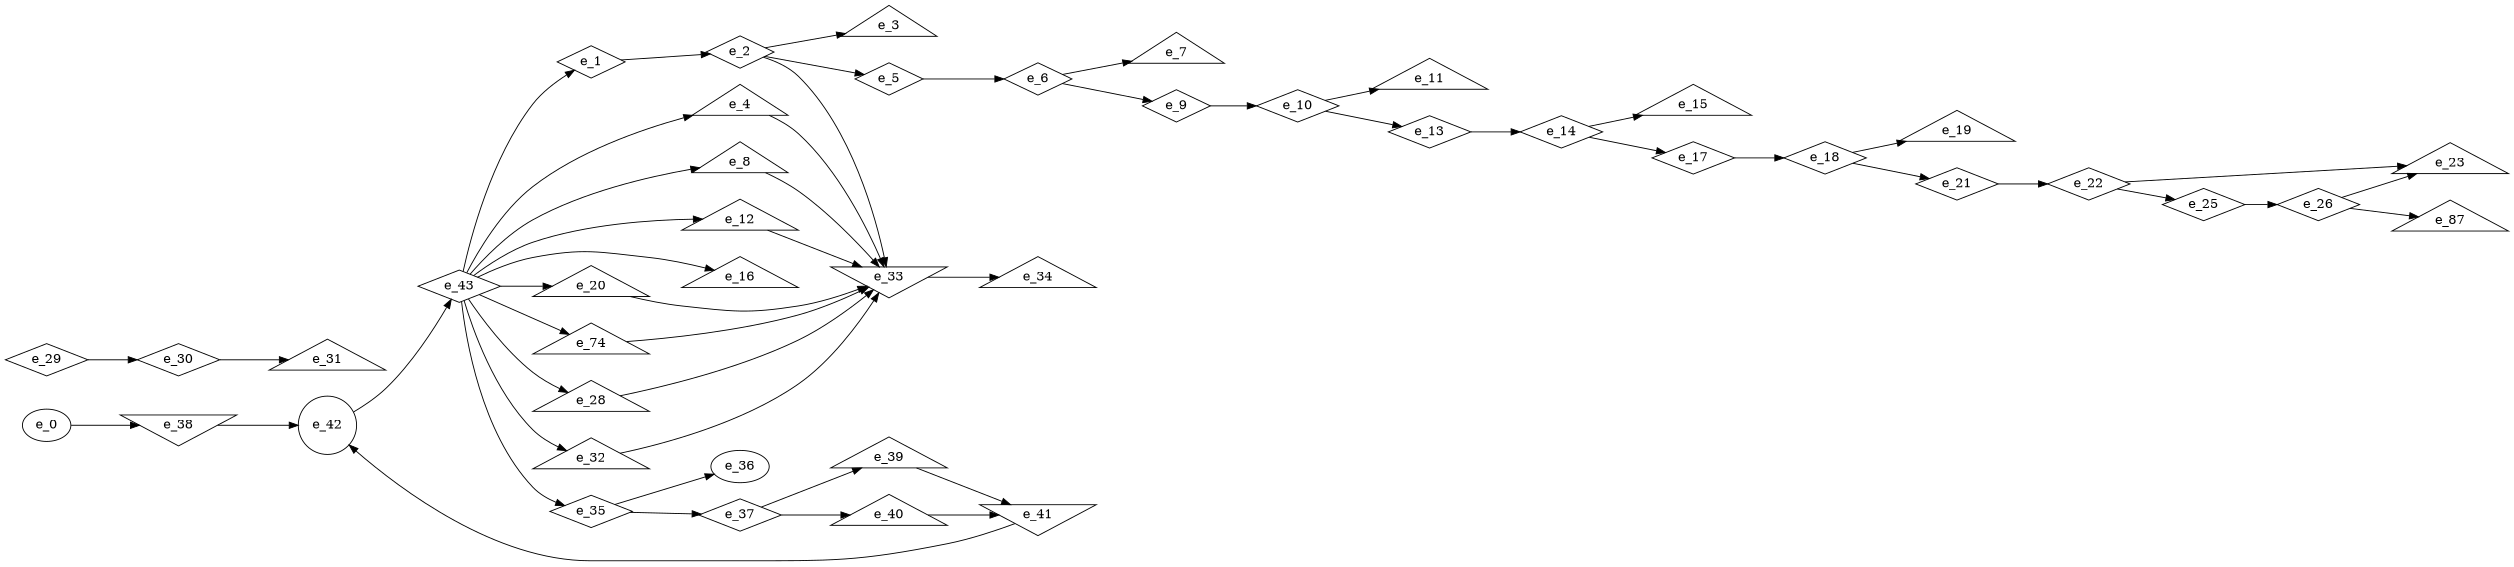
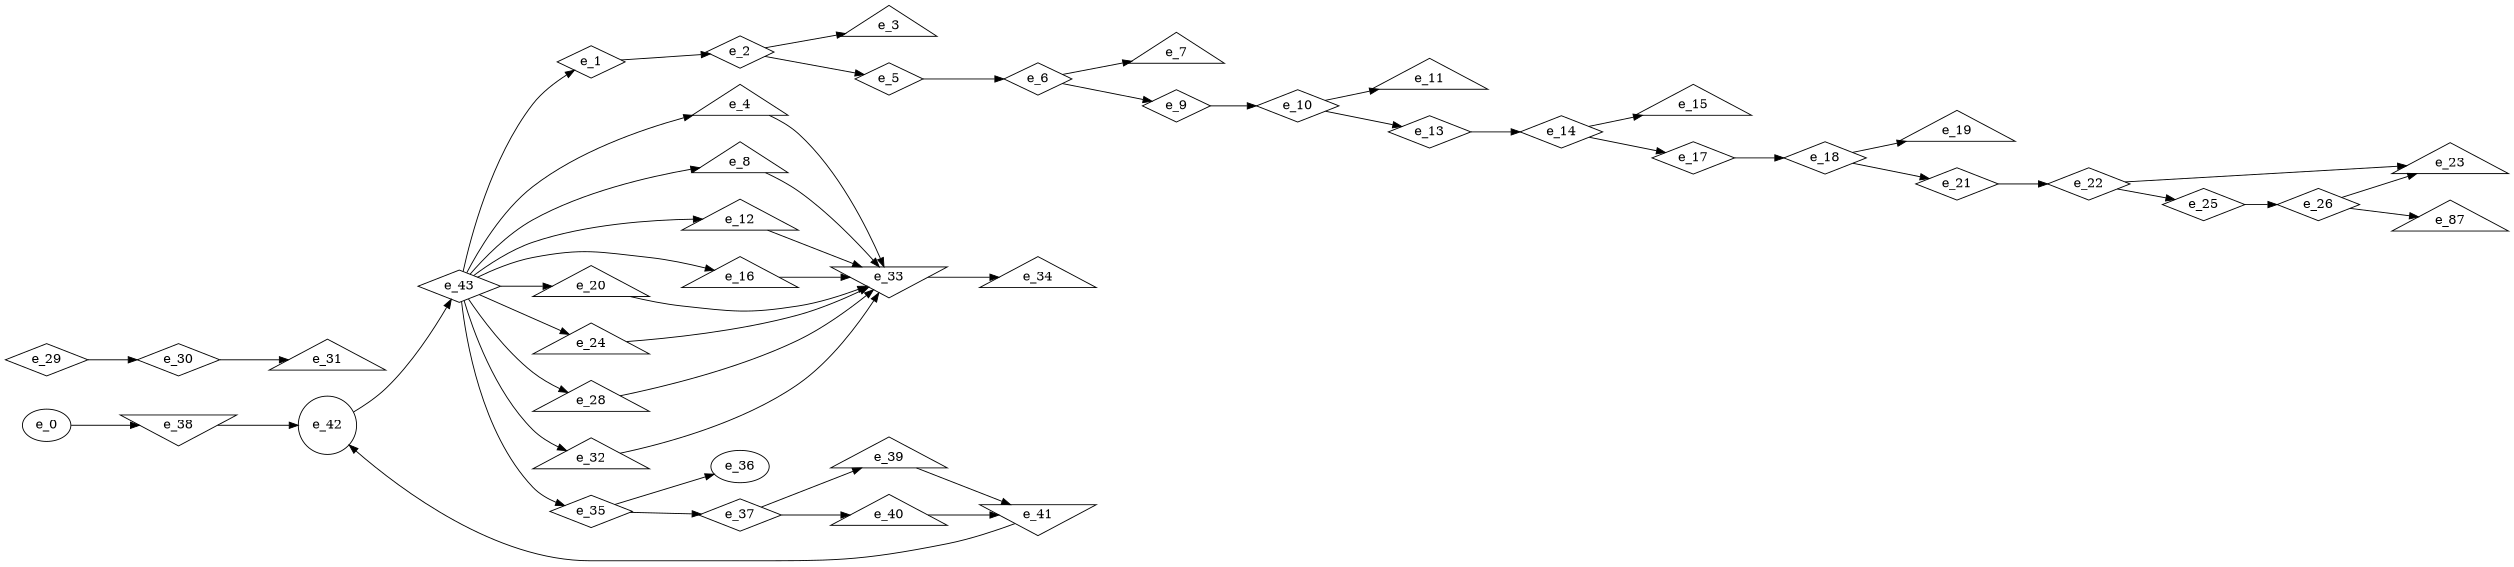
  digraph {
    rankdir=LR
    node [shape=diamond]
    e_38 [shape=invtriangle]
    e_42 [shape=circle]
    e_0 [shape=""]
    e_1
    e_2
    e_3 [shape=triangle]
    e_5
    e_6
    e_4 [shape=triangle]
    e_33 [shape=invtriangle]
    e_34 [shape=triangle]
    e_7 [shape=triangle]
    e_9
    e_10
    e_8 [shape=triangle]
    e_11 [shape=triangle]
    e_13
    e_14
    e_12 [shape=triangle]
    e_15 [shape=triangle]
    e_17
    e_18
    e_16 [shape=triangle]
    e_19 [shape=triangle]
    e_21
    e_22
    e_20 [shape=triangle]
    e_23 [shape=triangle]
    e_25
    e_26
-   e_24 [shape=triangle label=e_74]
+   e_24 [shape=triangle]
    n32 [label=e_87 shape=triangle]
    e_29
    e_30
    e_28 [shape=triangle]
    e_31 [shape=triangle]
    e_32 [shape=triangle]
    e_36 [shape=""]
    e_35
    e_37
    e_39 [shape=triangle]
    e_40 [shape=triangle]
    e_41 [shape=invtriangle]
    e_43
    e_38 -> e_42
    e_42 -> e_43
    e_0 -> e_38
    e_1 -> e_2
    e_2 -> e_3
    e_2 -> e_5
    e_5 -> e_6
    e_6 -> e_7
    e_6 -> e_9
    e_4 -> e_33
    e_33 -> e_34
    e_9 -> e_10
    e_10 -> e_11
    e_10 -> e_13
    e_8 -> e_33
    e_13 -> e_14
    e_14 -> e_15
    e_14 -> e_17
    e_12 -> e_33
    e_17 -> e_18
    e_18 -> e_19
    e_18 -> e_21
-   e_2 -> e_33
+   e_16 -> e_33
    e_21 -> e_22
    e_22 -> e_23
    e_22 -> e_25
    e_20 -> e_33
    e_25 -> e_26
    e_26 -> e_23
    e_26 -> n32
    e_24 -> e_33
    e_29 -> e_30
    e_30 -> e_31
    e_28 -> e_33
    e_32 -> e_33
    e_35 -> e_36
    e_35 -> e_37
    e_37 -> e_39
    e_37 -> e_40
    e_39 -> e_41
    e_40 -> e_41
    e_41 -> e_42
    e_43 -> e_1
    e_43 -> e_4
    e_43 -> e_8
    e_43 -> e_12
    e_43 -> e_16
    e_43 -> e_20
    e_43 -> e_24
    e_43 -> e_28
    e_43 -> e_32
    e_43 -> e_35
  }
